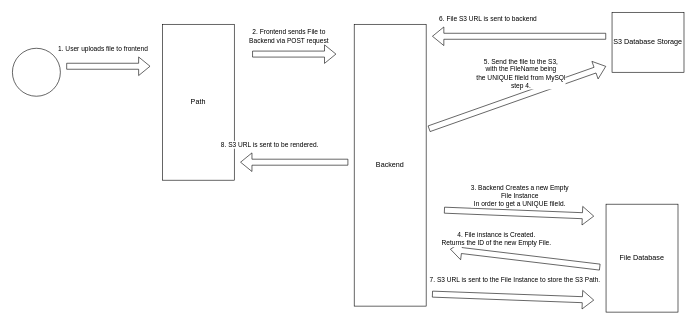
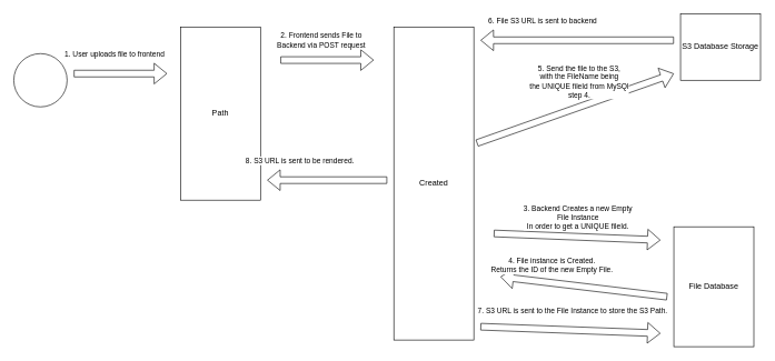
  <mxCell id="0" />
  <mxCell id="1" parent="0" />
  <mxCell id="2" value="Path" style="rounded=0;whiteSpace=wrap;html=1;" vertex="1" parent="1"><mxGeometry x="270" y="40" width="120" height="260" as="geometry" /></mxCell>
- <mxCell id="3" value="Backend" style="rounded=0;whiteSpace=wrap;html=1;" vertex="1" parent="1"><mxGeometry x="590" y="40" width="120" height="470" as="geometry" /></mxCell>
+ <mxCell id="3" value="Created" style="rounded=0;whiteSpace=wrap;html=1;" vertex="1" parent="1"><mxGeometry x="590" y="40" width="120" height="470" as="geometry" /></mxCell>
  <mxCell id="4" value="S3 Database Storage" style="rounded=0;whiteSpace=wrap;html=1;" vertex="1" parent="1"><mxGeometry x="1020" y="20" width="120" height="100" as="geometry" /></mxCell>
  <mxCell id="5" value="File Database" style="rounded=0;whiteSpace=wrap;html=1;" vertex="1" parent="1"><mxGeometry x="1010" y="340" width="120" height="180" as="geometry" /></mxCell>
  <mxCell id="6" value="" style="ellipse;whiteSpace=wrap;html=1;aspect=fixed;" vertex="1" parent="1"><mxGeometry y="80" width="80" height="80" as="geometry" x="20" /></mxCell>
  <mxCell id="7" value="" style="shape=flexArrow;endArrow=classic;html=1;" edge="1" parent="1"><mxGeometry width="50" height="50" relative="1" as="geometry"><mxPoint x="110" y="110" as="sourcePoint" /><mxPoint x="250" y="110" as="targetPoint" /></mxGeometry></mxCell>
  <mxCell id="8" value="1. User uploads file to frontend" style="edgeLabel;html=1;align=center;verticalAlign=middle;resizable=0;points=[];" vertex="1" connectable="0" parent="7"><mxGeometry x="0.197" relative="1" as="geometry"><mxPoint x="-24" y="-30" as="offset" /></mxGeometry></mxCell>
  <mxCell id="9" value="" style="shape=flexArrow;endArrow=classic;html=1;" edge="1" parent="1"><mxGeometry width="50" height="50" relative="1" as="geometry"><mxPoint x="420" y="89.7" as="sourcePoint" /><mxPoint x="560" y="89.7" as="targetPoint" /></mxGeometry></mxCell>
  <mxCell id="10" value="2. Frontend sends File to &lt;br&gt;Backend via POST request" style="edgeLabel;html=1;align=center;verticalAlign=middle;resizable=0;points=[];" vertex="1" connectable="0" parent="9"><mxGeometry x="0.197" relative="1" as="geometry"><mxPoint x="-24" y="-30" as="offset" /></mxGeometry></mxCell>
  <mxCell id="11" value="" style="shape=flexArrow;endArrow=classic;html=1;" edge="1" parent="1"><mxGeometry width="50" height="50" relative="1" as="geometry"><mxPoint x="740" y="350" as="sourcePoint" /><mxPoint x="990" y="360" as="targetPoint" /></mxGeometry></mxCell>
  <mxCell id="12" value="3. Backend Creates a new Empty&lt;br&gt;File Instance&lt;br&gt;In order to get a UNIQUE fileId." style="edgeLabel;html=1;align=center;verticalAlign=middle;resizable=0;points=[];" vertex="1" connectable="0" parent="11"><mxGeometry x="0.197" relative="1" as="geometry"><mxPoint x="-24" y="-30" as="offset" /></mxGeometry></mxCell>
  <mxCell id="13" value="" style="shape=flexArrow;endArrow=classic;html=1;" edge="1" parent="1"><mxGeometry width="50" height="50" relative="1" as="geometry"><mxPoint x="1000" y="445" as="sourcePoint" /><mxPoint x="750" y="415" as="targetPoint" /></mxGeometry></mxCell>
  <mxCell id="14" value="4. File instance is Created.&lt;br&gt;Returns the ID of the new Empty File." style="edgeLabel;html=1;align=center;verticalAlign=middle;resizable=0;points=[];" vertex="1" connectable="0" parent="13"><mxGeometry x="0.197" relative="1" as="geometry"><mxPoint x="-24" y="-30" as="offset" /></mxGeometry></mxCell>
  <mxCell id="15" value="" style="shape=flexArrow;endArrow=classic;html=1;exitX=1.037;exitY=0.371;exitDx=0;exitDy=0;exitPerimeter=0;" edge="1" parent="1" source="3"><mxGeometry width="50" height="50" relative="1" as="geometry"><mxPoint x="720" y="20" as="sourcePoint" /><mxPoint x="1010" y="110" as="targetPoint" /></mxGeometry></mxCell>
  <mxCell id="16" value="5. Send the file to the S3,&lt;br&gt;with the FileName being&lt;br&gt;the UNIQUE fileId from MySQl&lt;br&gt;step 4." style="edgeLabel;html=1;align=center;verticalAlign=middle;resizable=0;points=[];" vertex="1" connectable="0" parent="15"><mxGeometry x="0.197" relative="1" as="geometry"><mxPoint x="-24" y="-30" as="offset" /></mxGeometry></mxCell>
  <mxCell id="17" value="" style="shape=flexArrow;endArrow=classic;html=1;" edge="1" parent="1"><mxGeometry width="50" height="50" relative="1" as="geometry"><mxPoint x="1010" y="60" as="sourcePoint" /><mxPoint x="720" y="60" as="targetPoint" /></mxGeometry></mxCell>
  <mxCell id="18" value="6. File S3 URL is sent to backend" style="edgeLabel;html=1;align=center;verticalAlign=middle;resizable=0;points=[];" vertex="1" connectable="0" parent="17"><mxGeometry x="0.197" relative="1" as="geometry"><mxPoint x="-24" y="-30" as="offset" /></mxGeometry></mxCell>
  <mxCell id="19" value="" style="shape=flexArrow;endArrow=classic;html=1;" edge="1" parent="1"><mxGeometry width="50" height="50" relative="1" as="geometry"><mxPoint x="720" y="490" as="sourcePoint" /><mxPoint x="990" y="500" as="targetPoint" /></mxGeometry></mxCell>
  <mxCell id="20" value="7. S3 URL is sent to the File Instance to store the S3 Path." style="edgeLabel;html=1;align=center;verticalAlign=middle;resizable=0;points=[];" vertex="1" connectable="0" parent="19"><mxGeometry x="0.197" relative="1" as="geometry"><mxPoint x="-24" y="-30" as="offset" /></mxGeometry></mxCell>
  <mxCell id="21" value="" style="shape=flexArrow;endArrow=classic;html=1;" edge="1" parent="1"><mxGeometry width="50" height="50" relative="1" as="geometry"><mxPoint x="580" y="270" as="sourcePoint" /><mxPoint x="400" y="270" as="targetPoint" /></mxGeometry></mxCell>
  <mxCell id="22" value="8. S3 URL is sent to be rendered." style="edgeLabel;html=1;align=center;verticalAlign=middle;resizable=0;points=[];" vertex="1" connectable="0" parent="21"><mxGeometry x="0.197" relative="1" as="geometry"><mxPoint x="-24" y="-30" as="offset" /></mxGeometry></mxCell>
